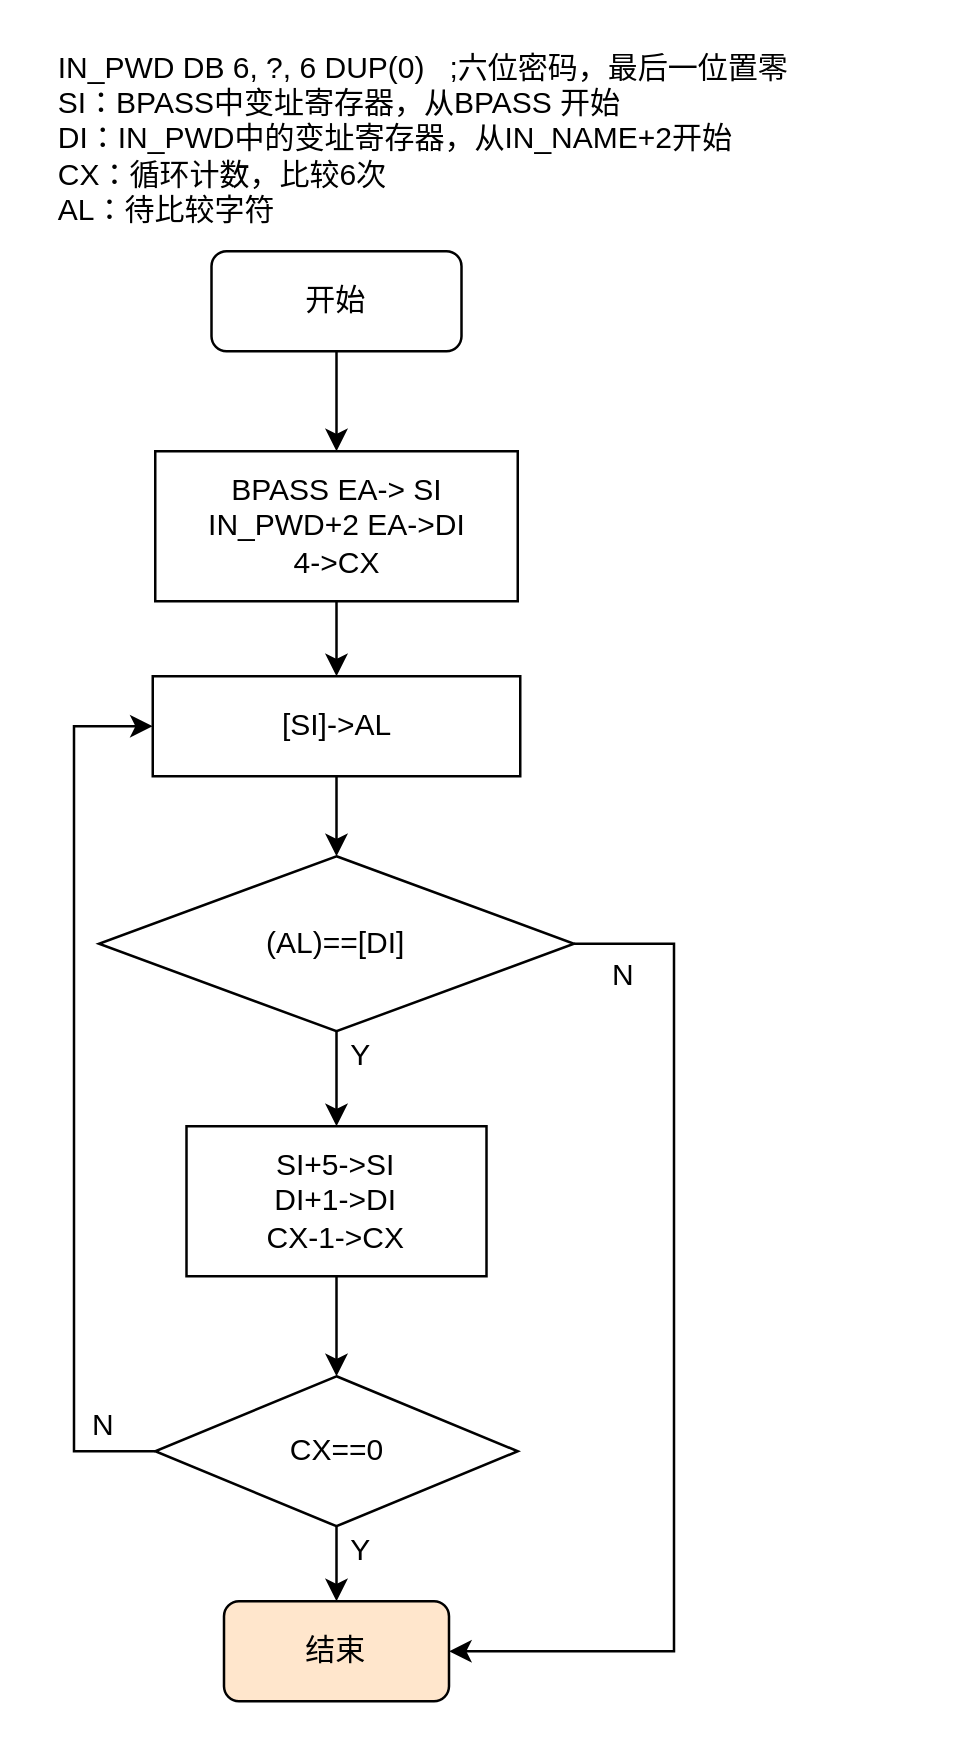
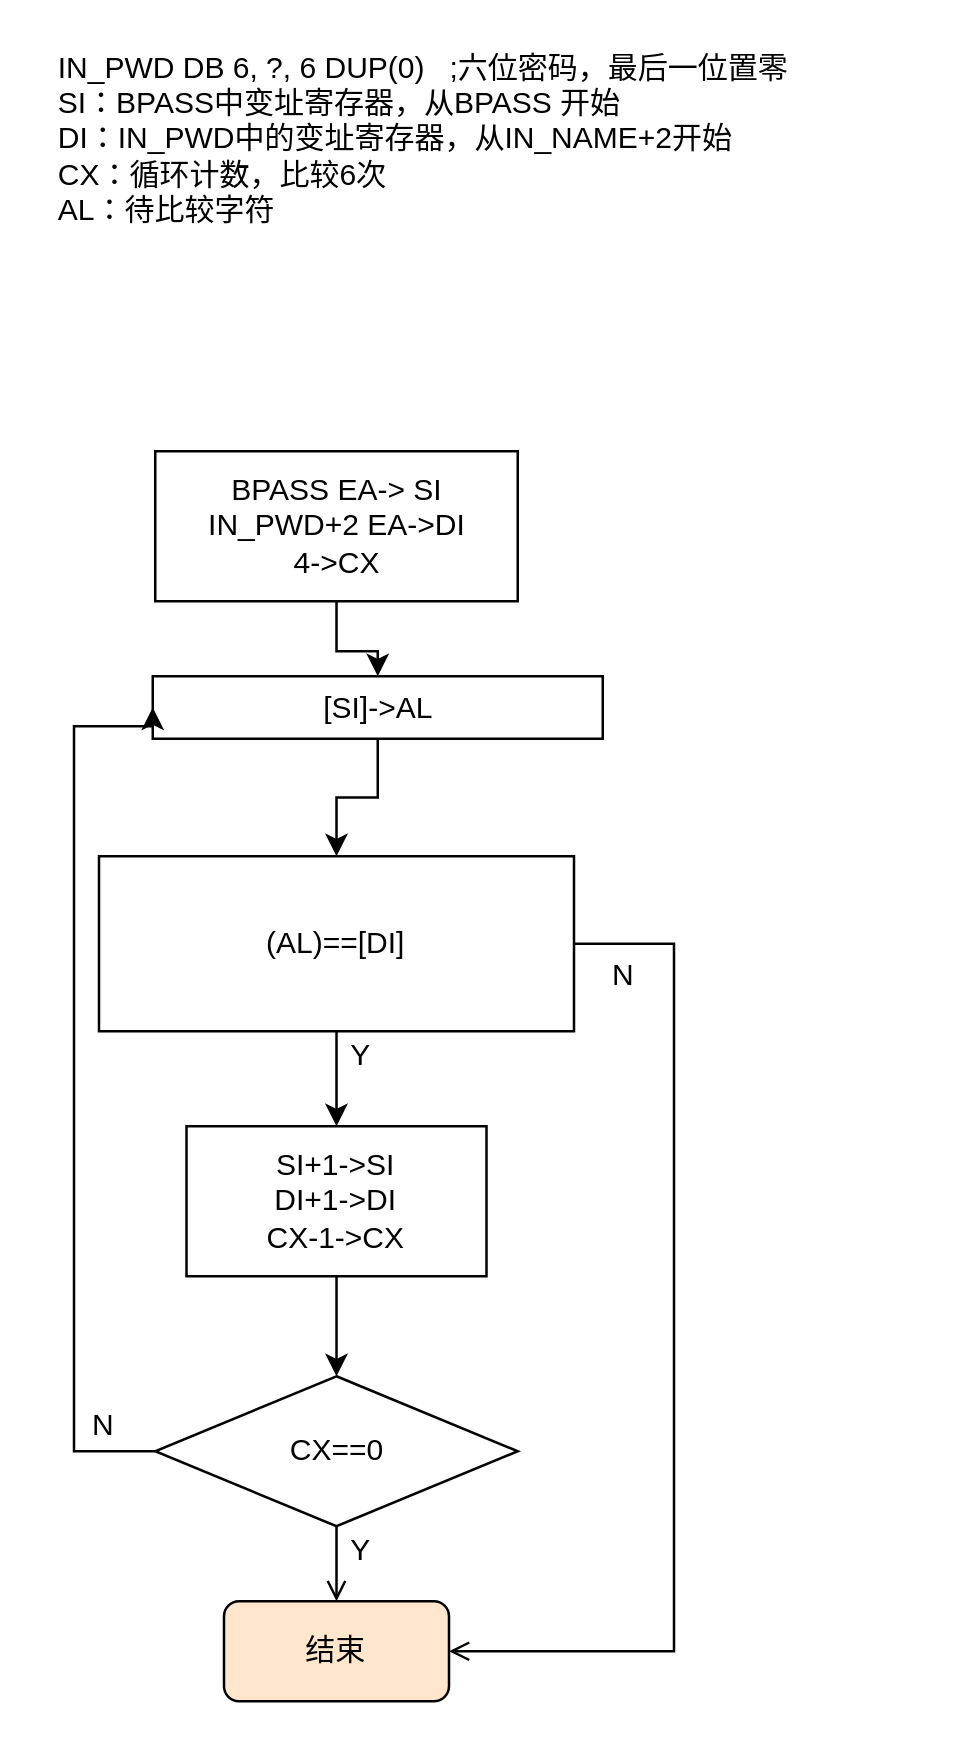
  <mxCell id="0" />
  <mxCell id="1" parent="0" />
- <mxCell id="2" style="edgeStyle=orthogonalEdgeStyle;rounded=0;orthogonalLoop=1;jettySize=auto;html=1;exitX=0.5;exitY=1;exitDx=0;exitDy=0;" parent="1" source="3" target="6" edge="1"><mxGeometry relative="1" as="geometry" /></mxCell>
- <mxCell id="3" value="开始" style="rounded=1;whiteSpace=wrap;html=1;" parent="1" vertex="1"><mxGeometry x="84" y="100" width="100" height="40" as="geometry" /></mxCell>
  <mxCell id="4" value="结束" style="rounded=1;whiteSpace=wrap;html=1;fillColor=#ffe6cc;" parent="1" vertex="1"><mxGeometry x="89" y="640" width="90" height="40" as="geometry" /></mxCell>
  <mxCell id="5" style="edgeStyle=orthogonalEdgeStyle;rounded=0;orthogonalLoop=1;jettySize=auto;html=1;" parent="1" source="6" target="8" edge="1"><mxGeometry relative="1" as="geometry" /></mxCell>
  <mxCell id="6" value="BPASS EA-&amp;gt; SI&lt;br&gt;IN_PWD+2 EA-&amp;gt;DI&lt;br&gt;4-&amp;gt;CX" style="rounded=0;whiteSpace=wrap;html=1;" parent="1" vertex="1"><mxGeometry x="61.5" y="180" width="145" height="60" as="geometry" /></mxCell>
  <mxCell id="7" style="edgeStyle=orthogonalEdgeStyle;rounded=0;orthogonalLoop=1;jettySize=auto;html=1;entryX=0.5;entryY=0;entryDx=0;entryDy=0;" parent="1" source="8" target="11" edge="1"><mxGeometry relative="1" as="geometry" /></mxCell>
- <mxCell id="8" value="[SI]-&amp;gt;AL" style="rounded=0;whiteSpace=wrap;html=1;" parent="1" vertex="1"><mxGeometry x="60.5" y="270" width="147" height="40" as="geometry" /></mxCell>
+ <mxCell id="8" value="[SI]-&amp;gt;AL" style="rounded=0;whiteSpace=wrap;html=1;" parent="1" vertex="1"><mxGeometry x="60.5" y="270" width="180" height="25" as="geometry" /></mxCell>
  <mxCell id="9" style="edgeStyle=orthogonalEdgeStyle;rounded=0;orthogonalLoop=1;jettySize=auto;html=1;entryX=0.5;entryY=0;entryDx=0;entryDy=0;" parent="1" source="11" target="13" edge="1"><mxGeometry relative="1" as="geometry" /></mxCell>
- <mxCell id="10" style="edgeStyle=orthogonalEdgeStyle;rounded=0;orthogonalLoop=1;jettySize=auto;html=1;entryX=1;entryY=0.5;entryDx=0;entryDy=0;exitX=1;exitY=0.5;exitDx=0;exitDy=0;" parent="1" source="11" target="4" edge="1"><mxGeometry relative="1" as="geometry"><mxPoint x="285.5" y="445" as="targetPoint" /><Array as="points"><mxPoint x="269" y="377" /><mxPoint x="269" y="660" /></Array></mxGeometry></mxCell>
- <mxCell id="11" value="(AL)==[DI]" style="rhombus;whiteSpace=wrap;html=1;" parent="1" vertex="1"><mxGeometry x="39" y="342" width="190" height="70" as="geometry" /></mxCell>
+ <mxCell id="10" style="edgeStyle=orthogonalEdgeStyle;rounded=0;orthogonalLoop=1;jettySize=auto;html=1;entryX=1;entryY=0.5;entryDx=0;entryDy=0;exitX=1;exitY=0.5;exitDx=0;exitDy=0;endArrow=open;" parent="1" source="11" target="4" edge="1"><mxGeometry relative="1" as="geometry"><mxPoint x="285.5" y="445" as="targetPoint" /><Array as="points"><mxPoint x="269" y="377" /><mxPoint x="269" y="660" /></Array></mxGeometry></mxCell>
+ <mxCell id="11" value="(AL)==[DI]" style="whiteSpace=wrap;html=1;rounded=0;" parent="1" vertex="1"><mxGeometry x="39" y="342" width="190" height="70" as="geometry" /></mxCell>
  <mxCell id="12" style="edgeStyle=orthogonalEdgeStyle;rounded=0;orthogonalLoop=1;jettySize=auto;html=1;entryX=0.5;entryY=0;entryDx=0;entryDy=0;" parent="1" source="13" target="16" edge="1"><mxGeometry relative="1" as="geometry" /></mxCell>
- <mxCell id="13" value="SI+5-&amp;gt;SI&lt;br&gt;DI+1-&amp;gt;DI&lt;br&gt;CX-1-&amp;gt;CX" style="rounded=0;whiteSpace=wrap;html=1;" parent="1" vertex="1"><mxGeometry x="74" y="450" width="120" height="60" as="geometry" /></mxCell>
- <mxCell id="14" style="edgeStyle=orthogonalEdgeStyle;rounded=0;orthogonalLoop=1;jettySize=auto;html=1;entryX=0.5;entryY=0;entryDx=0;entryDy=0;" parent="1" source="16" target="4" edge="1"><mxGeometry relative="1" as="geometry" /></mxCell>
+ <mxCell id="13" value="SI+1-&amp;gt;SI&lt;br&gt;DI+1-&amp;gt;DI&lt;br&gt;CX-1-&amp;gt;CX" style="rounded=0;whiteSpace=wrap;html=1;" parent="1" vertex="1"><mxGeometry x="74" y="450" width="120" height="60" as="geometry" /></mxCell>
+ <mxCell id="14" style="edgeStyle=orthogonalEdgeStyle;rounded=0;orthogonalLoop=1;jettySize=auto;html=1;entryX=0.5;entryY=0;entryDx=0;entryDy=0;endArrow=open;" parent="1" source="16" target="4" edge="1"><mxGeometry relative="1" as="geometry" /></mxCell>
  <mxCell id="15" style="edgeStyle=orthogonalEdgeStyle;rounded=0;orthogonalLoop=1;jettySize=auto;html=1;entryX=0;entryY=0.5;entryDx=0;entryDy=0;" parent="1" source="16" target="8" edge="1"><mxGeometry relative="1" as="geometry"><mxPoint x="9" y="400" as="targetPoint" /><Array as="points"><mxPoint x="29" y="580" /><mxPoint x="29" y="290" /></Array></mxGeometry></mxCell>
  <mxCell id="16" value="CX==0" style="rhombus;whiteSpace=wrap;html=1;" parent="1" vertex="1"><mxGeometry x="61.5" y="550" width="145" height="60" as="geometry" /></mxCell>
  <mxCell id="17" value="Y" style="text;html=1;strokeColor=none;fillColor=none;align=center;verticalAlign=middle;whiteSpace=wrap;rounded=0;" parent="1" vertex="1"><mxGeometry x="124" y="412" width="40" height="20" as="geometry" /></mxCell>
  <mxCell id="18" value="Y" style="text;html=1;strokeColor=none;fillColor=none;align=center;verticalAlign=middle;whiteSpace=wrap;rounded=0;" parent="1" vertex="1"><mxGeometry x="124" y="610" width="40" height="20" as="geometry" /></mxCell>
  <mxCell id="19" value="N" style="text;html=1;strokeColor=none;fillColor=none;align=center;verticalAlign=middle;whiteSpace=wrap;rounded=0;" parent="1" vertex="1"><mxGeometry x="229" y="380" width="40" height="20" as="geometry" /></mxCell>
  <mxCell id="20" value="N" style="text;html=1;strokeColor=none;fillColor=none;align=center;verticalAlign=middle;whiteSpace=wrap;rounded=0;" parent="1" vertex="1"><mxGeometry x="20.5" y="560" width="40" height="20" as="geometry" /></mxCell>
  <mxCell id="21" value="IN_PWD DB 6, ?, 6 DUP(0)&amp;nbsp; &amp;nbsp;;六位密码，最后一位置零&lt;br&gt;SI：BPASS中变址寄存器，从BPASS 开始&lt;br&gt;DI：IN_PWD中的变址寄存器，从IN_NAME+2开始&lt;br&gt;CX：循环计数，比较6次&lt;br&gt;AL：待比较字符" style="text;html=1;strokeColor=none;fillColor=none;align=left;verticalAlign=middle;whiteSpace=wrap;rounded=0;" parent="1" vertex="1"><mxGeometry x="20.5" y="20" width="340" height="70" as="geometry" /></mxCell>
